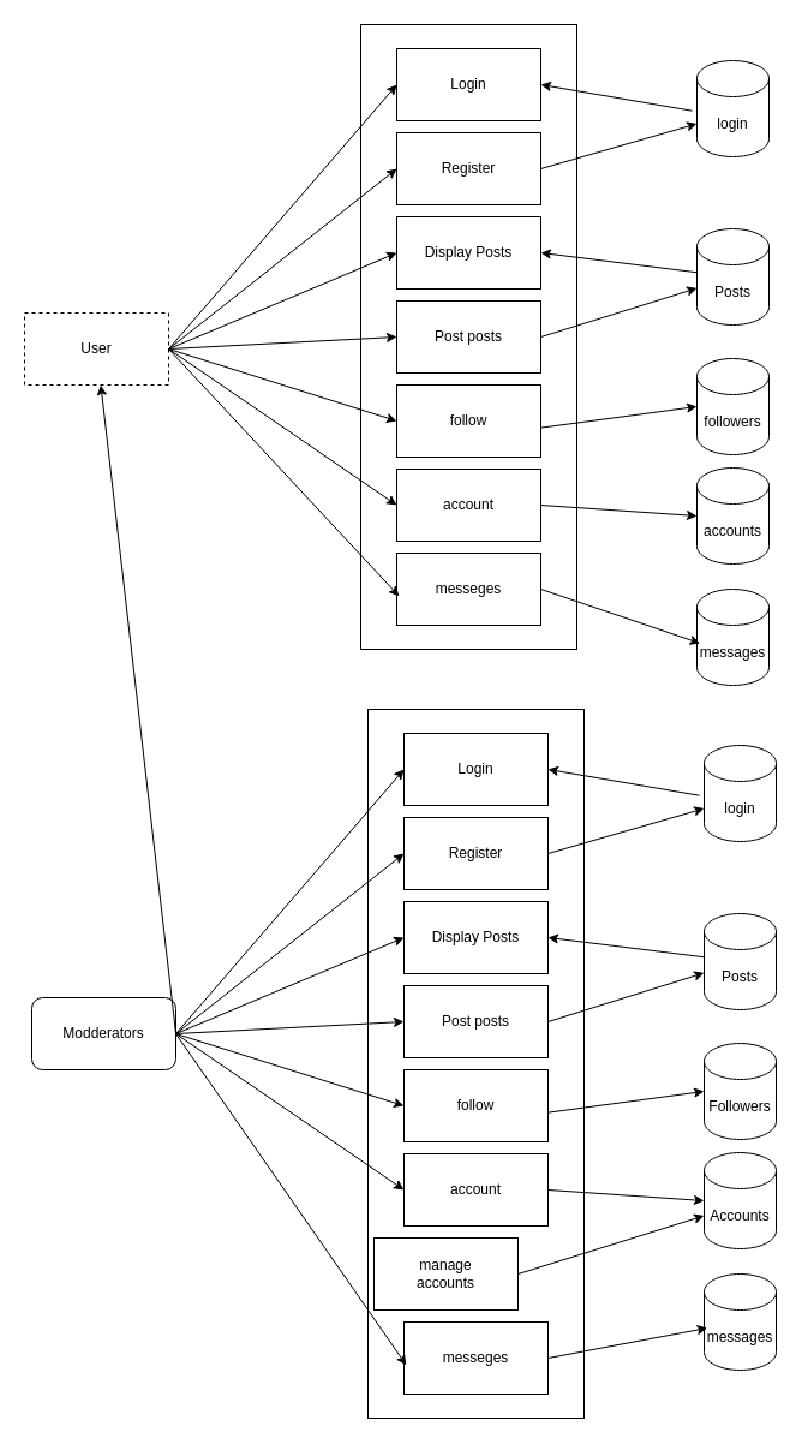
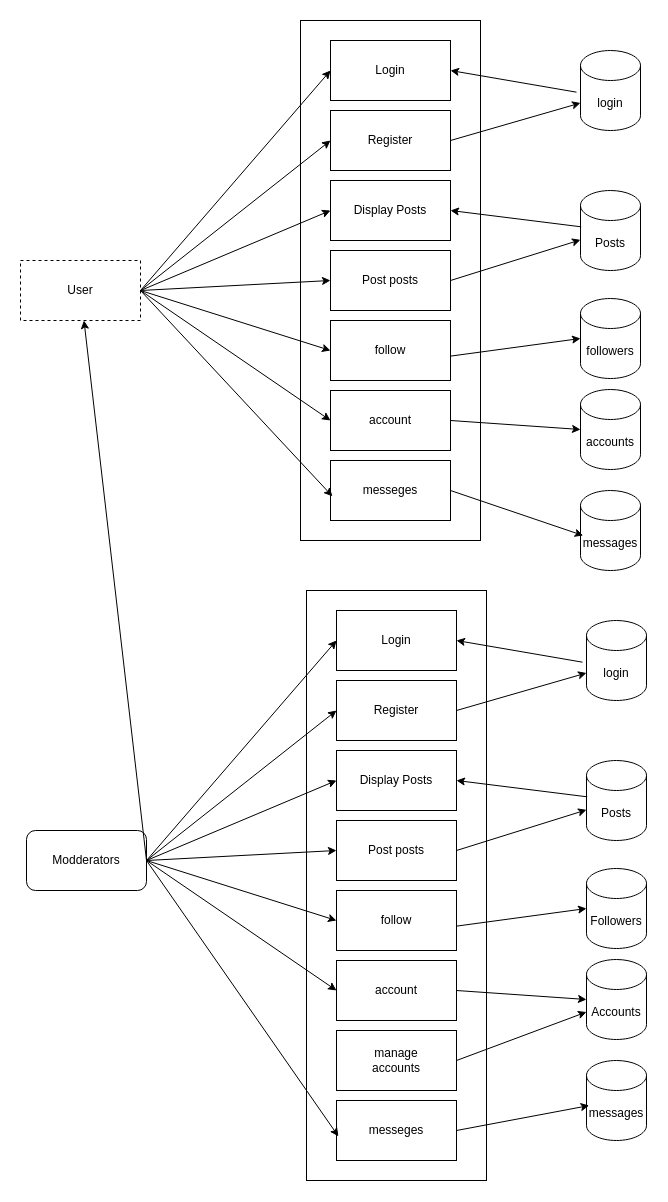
  <mxCell id="0" />
  <mxCell id="1" parent="0" />
  <mxCell id="2" value="" style="rounded=0;whiteSpace=wrap;html=1;" vertex="1" parent="1"><mxGeometry x="300" y="20" width="180" height="520" as="geometry" /></mxCell>
  <mxCell id="3" value="Login" style="rounded=0;whiteSpace=wrap;html=1;" vertex="1" parent="1"><mxGeometry x="330" y="40" width="120" height="60" as="geometry" /></mxCell>
  <mxCell id="4" value="Register" style="rounded=0;whiteSpace=wrap;html=1;" vertex="1" parent="1"><mxGeometry x="330" y="110" width="120" height="60" as="geometry" /></mxCell>
  <mxCell id="5" value="Display Posts" style="rounded=0;whiteSpace=wrap;html=1;" vertex="1" parent="1"><mxGeometry x="330" y="180" width="120" height="60" as="geometry" /></mxCell>
  <mxCell id="6" value="Post posts" style="rounded=0;whiteSpace=wrap;html=1;" vertex="1" parent="1"><mxGeometry x="330" y="250" width="120" height="60" as="geometry" /></mxCell>
  <mxCell id="7" value="follow" style="rounded=0;whiteSpace=wrap;html=1;" vertex="1" parent="1"><mxGeometry x="330" y="320" width="120" height="60" as="geometry" /></mxCell>
  <mxCell id="8" value="account" style="rounded=0;whiteSpace=wrap;html=1;" vertex="1" parent="1"><mxGeometry x="330" y="390" width="120" height="60" as="geometry" /></mxCell>
  <mxCell id="9" value="messeges" style="rounded=0;whiteSpace=wrap;html=1;" vertex="1" parent="1"><mxGeometry x="330" y="460" width="120" height="60" as="geometry" /></mxCell>
  <mxCell id="10" value="User" style="rounded=0;whiteSpace=wrap;html=1;dashed=1;" vertex="1" parent="1"><mxGeometry x="20" y="260" width="120" height="60" as="geometry" /></mxCell>
  <mxCell id="11" value="" style="endArrow=classic;html=1;rounded=0;entryX=0;entryY=0.5;entryDx=0;entryDy=0;exitX=1;exitY=0.5;exitDx=0;exitDy=0;" edge="1" parent="1" source="10" target="3"><mxGeometry width="50" height="50" relative="1" as="geometry"><mxPoint x="180" y="180" as="sourcePoint" /><mxPoint x="230" y="130" as="targetPoint" /></mxGeometry></mxCell>
  <mxCell id="12" value="" style="endArrow=classic;html=1;rounded=0;entryX=0;entryY=0.5;entryDx=0;entryDy=0;exitX=1;exitY=0.5;exitDx=0;exitDy=0;" edge="1" parent="1" source="10" target="4"><mxGeometry width="50" height="50" relative="1" as="geometry"><mxPoint x="200" y="320" as="sourcePoint" /><mxPoint x="250" y="270" as="targetPoint" /></mxGeometry></mxCell>
  <mxCell id="13" value="" style="endArrow=classic;html=1;rounded=0;entryX=0;entryY=0.5;entryDx=0;entryDy=0;exitX=1;exitY=0.5;exitDx=0;exitDy=0;" edge="1" parent="1" source="10" target="5"><mxGeometry width="50" height="50" relative="1" as="geometry"><mxPoint x="150" y="300" as="sourcePoint" /><mxPoint x="340" y="150" as="targetPoint" /></mxGeometry></mxCell>
  <mxCell id="14" value="" style="endArrow=classic;html=1;rounded=0;entryX=0;entryY=0.5;entryDx=0;entryDy=0;exitX=1;exitY=0.5;exitDx=0;exitDy=0;" edge="1" parent="1" source="10" target="6"><mxGeometry width="50" height="50" relative="1" as="geometry"><mxPoint x="150" y="300" as="sourcePoint" /><mxPoint x="340" y="220" as="targetPoint" /></mxGeometry></mxCell>
  <mxCell id="15" value="" style="endArrow=classic;html=1;rounded=0;entryX=0;entryY=0.5;entryDx=0;entryDy=0;exitX=1;exitY=0.5;exitDx=0;exitDy=0;" edge="1" parent="1" source="10" target="7"><mxGeometry width="50" height="50" relative="1" as="geometry"><mxPoint x="150" y="300" as="sourcePoint" /><mxPoint x="340" y="290" as="targetPoint" /></mxGeometry></mxCell>
  <mxCell id="16" value="" style="endArrow=classic;html=1;rounded=0;entryX=0;entryY=0.5;entryDx=0;entryDy=0;exitX=1;exitY=0.5;exitDx=0;exitDy=0;" edge="1" parent="1" source="10" target="8"><mxGeometry width="50" height="50" relative="1" as="geometry"><mxPoint x="160" y="310" as="sourcePoint" /><mxPoint x="350" y="300" as="targetPoint" /></mxGeometry></mxCell>
  <mxCell id="17" value="" style="endArrow=classic;html=1;rounded=0;entryX=0.016;entryY=0.597;entryDx=0;entryDy=0;exitX=1;exitY=0.5;exitDx=0;exitDy=0;entryPerimeter=0;" edge="1" parent="1" source="10" target="9"><mxGeometry width="50" height="50" relative="1" as="geometry"><mxPoint x="170" y="320" as="sourcePoint" /><mxPoint x="360" y="310" as="targetPoint" /></mxGeometry></mxCell>
  <mxCell id="18" value="login" style="shape=cylinder3;whiteSpace=wrap;html=1;boundedLbl=1;backgroundOutline=1;size=15;" vertex="1" parent="1"><mxGeometry x="580" y="50" width="60" height="80" as="geometry" /></mxCell>
  <mxCell id="19" value="Posts" style="shape=cylinder3;whiteSpace=wrap;html=1;boundedLbl=1;backgroundOutline=1;size=15;" vertex="1" parent="1"><mxGeometry x="580" y="190" width="60" height="80" as="geometry" /></mxCell>
  <mxCell id="20" value="followers" style="shape=cylinder3;whiteSpace=wrap;html=1;boundedLbl=1;backgroundOutline=1;size=15;" vertex="1" parent="1"><mxGeometry x="580" y="298" width="60" height="80" as="geometry" /></mxCell>
  <mxCell id="21" value="accounts" style="shape=cylinder3;whiteSpace=wrap;html=1;boundedLbl=1;backgroundOutline=1;size=15;" vertex="1" parent="1"><mxGeometry x="580" y="389" width="60" height="80" as="geometry" /></mxCell>
  <mxCell id="22" value="messages" style="shape=cylinder3;whiteSpace=wrap;html=1;boundedLbl=1;backgroundOutline=1;size=15;" vertex="1" parent="1"><mxGeometry x="580" y="490" width="60" height="80" as="geometry" /></mxCell>
  <mxCell id="23" value="" style="endArrow=classic;html=1;rounded=0;entryX=0;entryY=0;entryDx=0;entryDy=52.5;entryPerimeter=0;exitX=1;exitY=0.5;exitDx=0;exitDy=0;" edge="1" parent="1" source="4" target="18"><mxGeometry width="50" height="50" relative="1" as="geometry"><mxPoint x="490" y="270" as="sourcePoint" /><mxPoint x="540" y="220" as="targetPoint" /></mxGeometry></mxCell>
  <mxCell id="24" value="" style="endArrow=classic;html=1;rounded=0;entryX=1;entryY=0.5;entryDx=0;entryDy=0;exitX=-0.067;exitY=0.521;exitDx=0;exitDy=0;exitPerimeter=0;" edge="1" parent="1" source="18" target="3"><mxGeometry width="50" height="50" relative="1" as="geometry"><mxPoint x="460" y="150" as="sourcePoint" /><mxPoint x="590" y="113" as="targetPoint" /></mxGeometry></mxCell>
  <mxCell id="25" value="" style="endArrow=classic;html=1;rounded=0;entryX=1;entryY=0.5;entryDx=0;entryDy=0;exitX=0.011;exitY=0.454;exitDx=0;exitDy=0;exitPerimeter=0;" edge="1" parent="1" source="19" target="5"><mxGeometry width="50" height="50" relative="1" as="geometry"><mxPoint x="520" y="280" as="sourcePoint" /><mxPoint x="570" y="230" as="targetPoint" /></mxGeometry></mxCell>
  <mxCell id="26" value="" style="endArrow=classic;html=1;rounded=0;exitX=1;exitY=0.5;exitDx=0;exitDy=0;" edge="1" parent="1" source="6" target="19"><mxGeometry width="50" height="50" relative="1" as="geometry"><mxPoint x="520" y="280" as="sourcePoint" /><mxPoint x="570" y="230" as="targetPoint" /></mxGeometry></mxCell>
  <mxCell id="27" value="" style="endArrow=classic;html=1;rounded=0;exitX=1;exitY=0.594;exitDx=0;exitDy=0;exitPerimeter=0;entryX=0;entryY=0.5;entryDx=0;entryDy=0;entryPerimeter=0;" edge="1" parent="1" source="7" target="20"><mxGeometry width="50" height="50" relative="1" as="geometry"><mxPoint x="520" y="390" as="sourcePoint" /><mxPoint x="570" y="340" as="targetPoint" /></mxGeometry></mxCell>
  <mxCell id="28" value="" style="endArrow=classic;html=1;rounded=0;exitX=1;exitY=0.5;exitDx=0;exitDy=0;entryX=0;entryY=0.5;entryDx=0;entryDy=0;entryPerimeter=0;" edge="1" parent="1" source="8" target="21"><mxGeometry width="50" height="50" relative="1" as="geometry"><mxPoint x="520" y="460" as="sourcePoint" /><mxPoint x="570" y="410" as="targetPoint" /></mxGeometry></mxCell>
  <mxCell id="29" value="" style="endArrow=classic;html=1;rounded=0;exitX=1;exitY=0.5;exitDx=0;exitDy=0;entryX=0.044;entryY=0.563;entryDx=0;entryDy=0;entryPerimeter=0;" edge="1" parent="1" source="9" target="22"><mxGeometry width="50" height="50" relative="1" as="geometry"><mxPoint x="460" y="430" as="sourcePoint" /><mxPoint x="590" y="439" as="targetPoint" /></mxGeometry></mxCell>
  <mxCell id="30" value="" style="rounded=0;whiteSpace=wrap;html=1;" vertex="1" parent="1"><mxGeometry x="306" y="590" width="180" height="590" as="geometry" /></mxCell>
  <mxCell id="31" value="Login" style="rounded=0;whiteSpace=wrap;html=1;" vertex="1" parent="1"><mxGeometry x="336" y="610" width="120" height="60" as="geometry" /></mxCell>
  <mxCell id="32" value="Register" style="rounded=0;whiteSpace=wrap;html=1;" vertex="1" parent="1"><mxGeometry x="336" y="680" width="120" height="60" as="geometry" /></mxCell>
  <mxCell id="33" value="Display Posts" style="rounded=0;whiteSpace=wrap;html=1;" vertex="1" parent="1"><mxGeometry x="336" y="750" width="120" height="60" as="geometry" /></mxCell>
  <mxCell id="34" value="Post posts" style="rounded=0;whiteSpace=wrap;html=1;" vertex="1" parent="1"><mxGeometry x="336" y="820" width="120" height="60" as="geometry" /></mxCell>
  <mxCell id="35" value="follow" style="rounded=0;whiteSpace=wrap;html=1;" vertex="1" parent="1"><mxGeometry x="336" y="890" width="120" height="60" as="geometry" /></mxCell>
  <mxCell id="36" value="account" style="rounded=0;whiteSpace=wrap;html=1;" vertex="1" parent="1"><mxGeometry x="336" y="960" width="120" height="60" as="geometry" /></mxCell>
  <mxCell id="37" value="messeges" style="rounded=0;whiteSpace=wrap;html=1;" vertex="1" parent="1"><mxGeometry x="336" y="1100" width="120" height="60" as="geometry" /></mxCell>
  <mxCell id="38" value="Modderators" style="whiteSpace=wrap;html=1;rounded=1;" vertex="1" parent="1"><mxGeometry x="26" y="830" width="120" height="60" as="geometry" /></mxCell>
  <mxCell id="39" value="" style="endArrow=classic;html=1;rounded=0;entryX=0;entryY=0.5;entryDx=0;entryDy=0;exitX=1;exitY=0.5;exitDx=0;exitDy=0;" edge="1" parent="1" source="38" target="31"><mxGeometry width="50" height="50" relative="1" as="geometry"><mxPoint x="186" y="750" as="sourcePoint" /><mxPoint x="236" y="700" as="targetPoint" /></mxGeometry></mxCell>
  <mxCell id="40" value="" style="endArrow=classic;html=1;rounded=0;entryX=0;entryY=0.5;entryDx=0;entryDy=0;exitX=1;exitY=0.5;exitDx=0;exitDy=0;" edge="1" parent="1" source="38" target="32"><mxGeometry width="50" height="50" relative="1" as="geometry"><mxPoint x="206" y="890" as="sourcePoint" /><mxPoint x="256" y="840" as="targetPoint" /></mxGeometry></mxCell>
  <mxCell id="41" value="" style="endArrow=classic;html=1;rounded=0;entryX=0;entryY=0.5;entryDx=0;entryDy=0;exitX=1;exitY=0.5;exitDx=0;exitDy=0;" edge="1" parent="1" source="38" target="33"><mxGeometry width="50" height="50" relative="1" as="geometry"><mxPoint x="156" y="870" as="sourcePoint" /><mxPoint x="346" y="720" as="targetPoint" /></mxGeometry></mxCell>
  <mxCell id="42" value="" style="endArrow=classic;html=1;rounded=0;entryX=0;entryY=0.5;entryDx=0;entryDy=0;exitX=1;exitY=0.5;exitDx=0;exitDy=0;" edge="1" parent="1" source="38" target="34"><mxGeometry width="50" height="50" relative="1" as="geometry"><mxPoint x="156" y="870" as="sourcePoint" /><mxPoint x="346" y="790" as="targetPoint" /></mxGeometry></mxCell>
  <mxCell id="43" value="" style="endArrow=classic;html=1;rounded=0;entryX=0;entryY=0.5;entryDx=0;entryDy=0;exitX=1;exitY=0.5;exitDx=0;exitDy=0;" edge="1" parent="1" source="38" target="35"><mxGeometry width="50" height="50" relative="1" as="geometry"><mxPoint x="156" y="870" as="sourcePoint" /><mxPoint x="346" y="860" as="targetPoint" /></mxGeometry></mxCell>
  <mxCell id="44" value="" style="endArrow=classic;html=1;rounded=0;entryX=0;entryY=0.5;entryDx=0;entryDy=0;exitX=1;exitY=0.5;exitDx=0;exitDy=0;" edge="1" parent="1" source="38" target="36"><mxGeometry width="50" height="50" relative="1" as="geometry"><mxPoint x="166" y="880" as="sourcePoint" /><mxPoint x="356" y="870" as="targetPoint" /></mxGeometry></mxCell>
  <mxCell id="45" value="" style="endArrow=classic;html=1;rounded=0;entryX=0.016;entryY=0.597;entryDx=0;entryDy=0;exitX=1;exitY=0.5;exitDx=0;exitDy=0;entryPerimeter=0;" edge="1" parent="1" source="38" target="37"><mxGeometry width="50" height="50" relative="1" as="geometry"><mxPoint x="176" y="890" as="sourcePoint" /><mxPoint x="366" y="880" as="targetPoint" /></mxGeometry></mxCell>
  <mxCell id="46" value="login" style="shape=cylinder3;whiteSpace=wrap;html=1;boundedLbl=1;backgroundOutline=1;size=15;" vertex="1" parent="1"><mxGeometry x="586" y="620" width="60" height="80" as="geometry" /></mxCell>
  <mxCell id="47" value="Posts" style="shape=cylinder3;whiteSpace=wrap;html=1;boundedLbl=1;backgroundOutline=1;size=15;" vertex="1" parent="1"><mxGeometry x="586" y="760" width="60" height="80" as="geometry" /></mxCell>
  <mxCell id="48" value="Followers" style="shape=cylinder3;whiteSpace=wrap;html=1;boundedLbl=1;backgroundOutline=1;size=15;" vertex="1" parent="1"><mxGeometry x="586" y="868" width="60" height="80" as="geometry" /></mxCell>
  <mxCell id="49" value="Accounts" style="shape=cylinder3;whiteSpace=wrap;html=1;boundedLbl=1;backgroundOutline=1;size=15;" vertex="1" parent="1"><mxGeometry x="586" y="959" width="60" height="80" as="geometry" /></mxCell>
  <mxCell id="50" value="messages" style="shape=cylinder3;whiteSpace=wrap;html=1;boundedLbl=1;backgroundOutline=1;size=15;" vertex="1" parent="1"><mxGeometry x="586" y="1060" width="60" height="80" as="geometry" /></mxCell>
  <mxCell id="51" value="" style="endArrow=classic;html=1;rounded=0;entryX=0;entryY=0;entryDx=0;entryDy=52.5;entryPerimeter=0;exitX=1;exitY=0.5;exitDx=0;exitDy=0;" edge="1" parent="1" source="32" target="46"><mxGeometry width="50" height="50" relative="1" as="geometry"><mxPoint x="496" y="840" as="sourcePoint" /><mxPoint x="546" y="790" as="targetPoint" /></mxGeometry></mxCell>
  <mxCell id="52" value="" style="endArrow=classic;html=1;rounded=0;entryX=1;entryY=0.5;entryDx=0;entryDy=0;exitX=-0.067;exitY=0.521;exitDx=0;exitDy=0;exitPerimeter=0;" edge="1" parent="1" source="46" target="31"><mxGeometry width="50" height="50" relative="1" as="geometry"><mxPoint x="466" y="720" as="sourcePoint" /><mxPoint x="596" y="683" as="targetPoint" /></mxGeometry></mxCell>
  <mxCell id="53" value="" style="endArrow=classic;html=1;rounded=0;entryX=1;entryY=0.5;entryDx=0;entryDy=0;exitX=0.011;exitY=0.454;exitDx=0;exitDy=0;exitPerimeter=0;" edge="1" parent="1" source="47" target="33"><mxGeometry width="50" height="50" relative="1" as="geometry"><mxPoint x="526" y="850" as="sourcePoint" /><mxPoint x="576" y="800" as="targetPoint" /></mxGeometry></mxCell>
  <mxCell id="54" value="" style="endArrow=classic;html=1;rounded=0;exitX=1;exitY=0.5;exitDx=0;exitDy=0;" edge="1" parent="1" source="34" target="47"><mxGeometry width="50" height="50" relative="1" as="geometry"><mxPoint x="526" y="850" as="sourcePoint" /><mxPoint x="576" y="800" as="targetPoint" /></mxGeometry></mxCell>
  <mxCell id="55" value="" style="endArrow=classic;html=1;rounded=0;exitX=1;exitY=0.594;exitDx=0;exitDy=0;exitPerimeter=0;entryX=0;entryY=0.5;entryDx=0;entryDy=0;entryPerimeter=0;" edge="1" parent="1" source="35" target="48"><mxGeometry width="50" height="50" relative="1" as="geometry"><mxPoint x="526" y="960" as="sourcePoint" /><mxPoint x="576" y="910" as="targetPoint" /></mxGeometry></mxCell>
  <mxCell id="56" value="" style="endArrow=classic;html=1;rounded=0;exitX=1;exitY=0.5;exitDx=0;exitDy=0;entryX=0;entryY=0.5;entryDx=0;entryDy=0;entryPerimeter=0;" edge="1" parent="1" source="36" target="49"><mxGeometry width="50" height="50" relative="1" as="geometry"><mxPoint x="526" y="1030" as="sourcePoint" /><mxPoint x="576" y="980" as="targetPoint" /></mxGeometry></mxCell>
  <mxCell id="57" value="" style="endArrow=classic;html=1;rounded=0;exitX=1;exitY=0.5;exitDx=0;exitDy=0;entryX=0.044;entryY=0.563;entryDx=0;entryDy=0;entryPerimeter=0;" edge="1" parent="1" source="37" target="50"><mxGeometry width="50" height="50" relative="1" as="geometry"><mxPoint x="466" y="1000" as="sourcePoint" /><mxPoint x="596" y="1009" as="targetPoint" /></mxGeometry></mxCell>
- <mxCell id="58" value="manage&lt;br&gt;accounts" style="rounded=0;whiteSpace=wrap;html=1;" vertex="1" parent="1"><mxGeometry x="311" y="1030" width="120" height="60" as="geometry" /></mxCell>
+ <mxCell id="58" value="manage&lt;br&gt;accounts" style="rounded=0;whiteSpace=wrap;html=1;" vertex="1" parent="1"><mxGeometry x="336" y="1030" width="120" height="60" as="geometry" /></mxCell>
  <mxCell id="59" value="" style="endArrow=classic;html=1;rounded=0;entryX=0;entryY=0;entryDx=0;entryDy=52.5;entryPerimeter=0;exitX=1;exitY=0.5;exitDx=0;exitDy=0;" edge="1" parent="1" source="58" target="49"><mxGeometry width="50" height="50" relative="1" as="geometry"><mxPoint x="400" y="1060" as="sourcePoint" /><mxPoint x="450" y="1010" as="targetPoint" /></mxGeometry></mxCell>
  <mxCell id="60" value="" style="endArrow=classic;html=1;rounded=0;exitX=1;exitY=0.5;exitDx=0;exitDy=0;" edge="1" parent="1" source="38" target="10"><mxGeometry width="50" height="50" relative="1" as="geometry"><mxPoint x="400" y="1060" as="sourcePoint" /><mxPoint x="450" y="1010" as="targetPoint" /></mxGeometry></mxCell>
